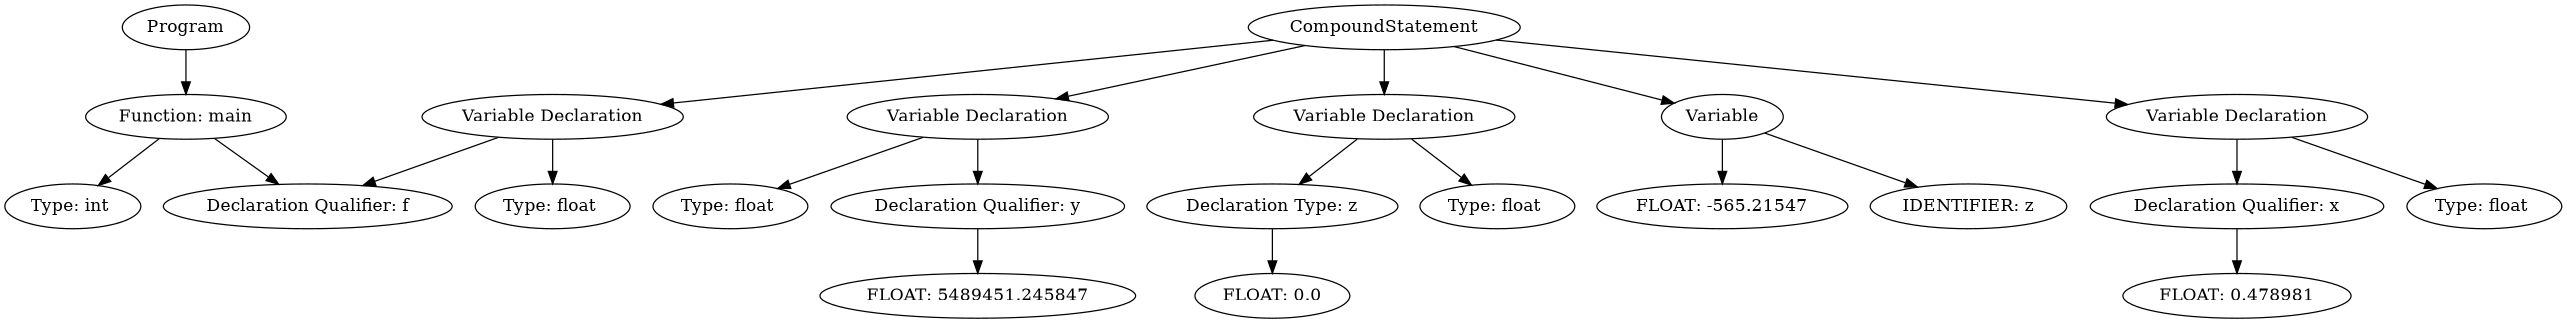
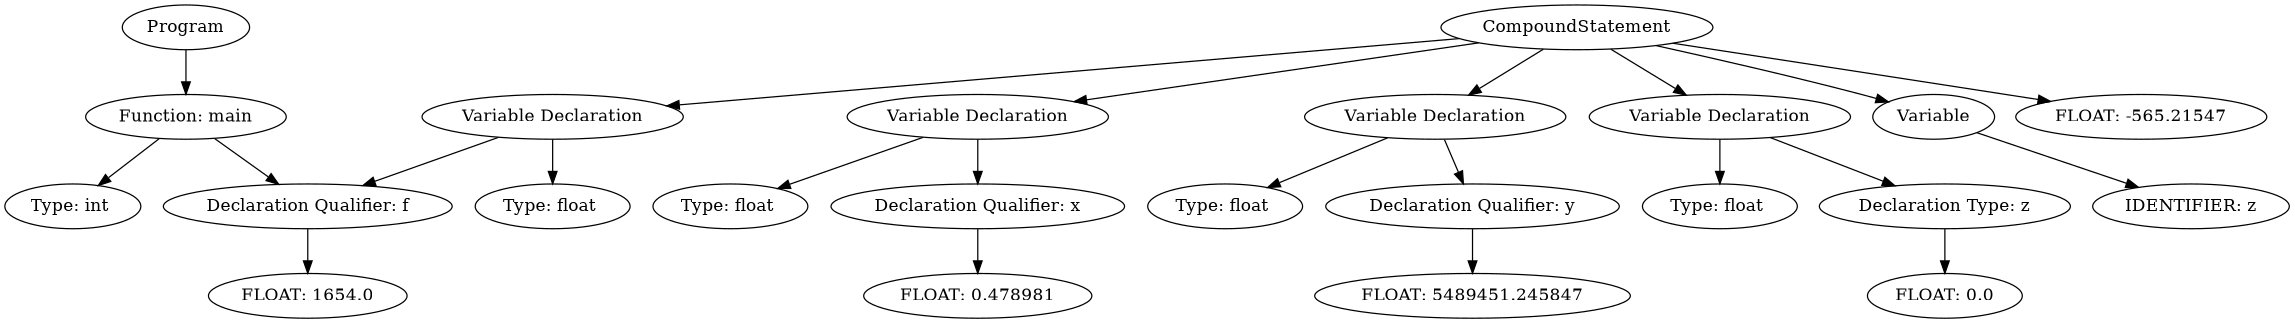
  digraph {
    n1 [label=Program]
    n2 [label="Function: main"]
    n3 [label="Type: int "]
    n4 [label="Declaration Qualifier: f"]
    n5 [label=CompoundStatement]
    n6 [label="Variable Declaration"]
    n7 [label="Variable Declaration"]
    n8 [label="Variable Declaration"]
    n9 [label="Variable Declaration"]
    n10 [label=Variable]
    n11 [label="Type: float "]
    n12 [label="Declaration Qualifier: x"]
    n13 [label="Type: float "]
    n14 [label="Declaration Qualifier: y"]
    n15 [label="Type: float "]
    n16 [label="Type: float "]
    n17 [label="Declaration Type: z"]
    n18 [label="IDENTIFIER: z"]
    n19 [label="FLOAT: -565.21547"]
    n20 [label="FLOAT: 0.478981"]
    n21 [label="FLOAT: 5489451.245847"]
+   n22 [label="FLOAT: 1654.0"]
    n23 [label="FLOAT: 0.0"]
    n1 -> n2
    n2 -> n3
    n2 -> n4
+   n4 -> n22
    n5 -> n6
    n5 -> n7
    n5 -> n8
    n5 -> n9
    n5 -> n10
    n6 -> n11
    n6 -> n12
    n7 -> n13
    n7 -> n14
    n8 -> n4
    n8 -> n15
    n9 -> n16
    n9 -> n17
    n10 -> n18
-   n10 -> n19
+   n5 -> n19
    n12 -> n20
    n14 -> n21
    n17 -> n23
  }
